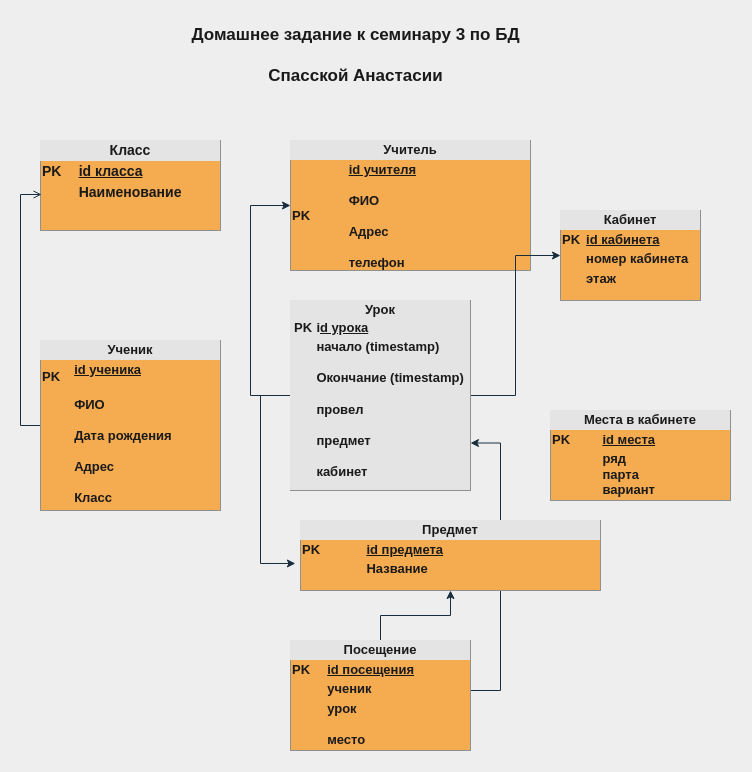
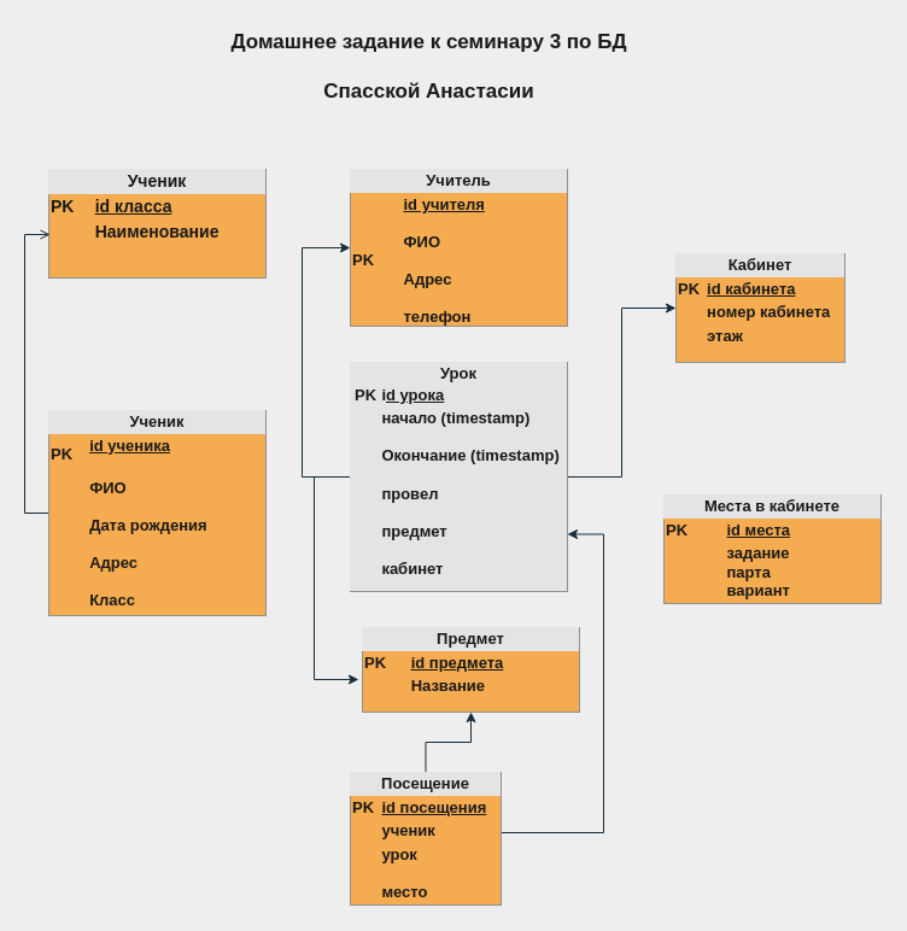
  <mxCell id="0" />
  <mxCell id="1" parent="0" />
- <mxCell id="2" value="&lt;div style=&quot;text-align: center; box-sizing: border-box; width: 100%; background: rgb(228, 228, 228); padding: 2px; font-size: 14px;&quot;&gt;Класс&lt;/div&gt;&lt;table style=&quot;width: 100%; font-size: 14px;&quot; cellpadding=&quot;2&quot; cellspacing=&quot;0&quot;&gt;&lt;tbody style=&quot;font-size: 14px;&quot;&gt;&lt;tr style=&quot;font-size: 14px;&quot;&gt;&lt;td style=&quot;font-size: 14px;&quot;&gt;PK&amp;nbsp;&lt;/td&gt;&lt;td style=&quot;font-size: 14px;&quot;&gt;&lt;u&gt;id класса&lt;/u&gt;&lt;/td&gt;&lt;/tr&gt;&lt;tr style=&quot;font-size: 14px;&quot;&gt;&lt;td style=&quot;font-size: 14px;&quot;&gt;&lt;br style=&quot;font-size: 14px;&quot;&gt;&lt;/td&gt;&lt;td style=&quot;font-size: 14px;&quot;&gt;Наименование&lt;/td&gt;&lt;/tr&gt;&lt;/tbody&gt;&lt;/table&gt;" style="verticalAlign=top;align=left;overflow=fill;html=1;fontStyle=1;fontSize=14;fillColor=#F5AB50;strokeColor=#909090;fontColor=#1A1A1A;" vertex="1" parent="1"><mxGeometry x="40" y="140" width="180" height="90" as="geometry" /></mxCell>
+ <mxCell id="2" value="&lt;div style=&quot;text-align: center; box-sizing: border-box; width: 100%; background: rgb(228, 228, 228); padding: 2px; font-size: 14px;&quot;&gt;Ученик&lt;/div&gt;&lt;table style=&quot;width: 100%; font-size: 14px;&quot; cellpadding=&quot;2&quot; cellspacing=&quot;0&quot;&gt;&lt;tbody style=&quot;font-size: 14px;&quot;&gt;&lt;tr style=&quot;font-size: 14px;&quot;&gt;&lt;td style=&quot;font-size: 14px;&quot;&gt;PK&amp;nbsp;&lt;/td&gt;&lt;td style=&quot;font-size: 14px;&quot;&gt;&lt;u&gt;id класса&lt;/u&gt;&lt;/td&gt;&lt;/tr&gt;&lt;tr style=&quot;font-size: 14px;&quot;&gt;&lt;td style=&quot;font-size: 14px;&quot;&gt;&lt;br style=&quot;font-size: 14px;&quot;&gt;&lt;/td&gt;&lt;td style=&quot;font-size: 14px;&quot;&gt;Наименование&lt;/td&gt;&lt;/tr&gt;&lt;/tbody&gt;&lt;/table&gt;" style="verticalAlign=top;align=left;overflow=fill;html=1;fontStyle=1;fontSize=14;fillColor=#F5AB50;strokeColor=#909090;fontColor=#1A1A1A;" vertex="1" parent="1"><mxGeometry x="40" y="140" width="180" height="90" as="geometry" /></mxCell>
  <mxCell id="3" style="edgeStyle=orthogonalEdgeStyle;rounded=0;orthogonalLoop=1;jettySize=auto;html=1;entryX=0.006;entryY=0.6;entryDx=0;entryDy=0;entryPerimeter=0;strokeColor=#182E3E;fontSize=13;fontColor=#1A1A1A;labelBackgroundColor=#EEEEEE;endArrow=open;" edge="1" parent="1" source="4" target="2"><mxGeometry relative="1" as="geometry"><Array as="points"><mxPoint x="20" y="425" /><mxPoint x="20" y="194" /></Array></mxGeometry></mxCell>
  <mxCell id="4" value="&lt;div style=&quot;text-align: center; box-sizing: border-box; width: 100%; background: rgb(228, 228, 228); padding: 2px; font-size: 13px;&quot;&gt;Ученик&lt;/div&gt;&lt;table style=&quot;width: 100%; font-size: 13px;&quot; cellpadding=&quot;2&quot; cellspacing=&quot;0&quot;&gt;&lt;tbody style=&quot;font-size: 13px;&quot;&gt;&lt;tr style=&quot;font-size: 13px;&quot;&gt;&lt;td style=&quot;font-size: 13px;&quot;&gt;PK&lt;/td&gt;&lt;td style=&quot;font-size: 13px;&quot;&gt;&lt;u&gt;id ученика&lt;/u&gt;&lt;br&gt;&lt;br&gt;&lt;/td&gt;&lt;/tr&gt;&lt;tr style=&quot;font-size: 13px;&quot;&gt;&lt;td style=&quot;font-size: 13px;&quot;&gt;&lt;br style=&quot;font-size: 13px;&quot;&gt;&lt;/td&gt;&lt;td style=&quot;font-size: 13px;&quot;&gt;ФИО&lt;br style=&quot;font-size: 13px;&quot;&gt;&lt;br style=&quot;font-size: 13px;&quot;&gt;Дата рождения&lt;br style=&quot;font-size: 13px;&quot;&gt;&lt;br style=&quot;font-size: 13px;&quot;&gt;Адрес&lt;br style=&quot;font-size: 13px;&quot;&gt;&lt;br style=&quot;font-size: 13px;&quot;&gt;Класс&lt;/td&gt;&lt;/tr&gt;&lt;tr style=&quot;font-size: 13px;&quot;&gt;&lt;td style=&quot;font-size: 13px;&quot;&gt;&lt;br style=&quot;font-size: 13px;&quot;&gt;&lt;/td&gt;&lt;td style=&quot;font-size: 13px;&quot;&gt;&lt;br style=&quot;font-size: 13px;&quot;&gt;&lt;/td&gt;&lt;/tr&gt;&lt;/tbody&gt;&lt;/table&gt;" style="verticalAlign=top;align=left;overflow=fill;html=1;strokeColor=#909090;fontColor=#1A1A1A;fillColor=#F5AB50;fontStyle=1;fontSize=13;" vertex="1" parent="1"><mxGeometry x="40" y="340" width="180" height="170" as="geometry" /></mxCell>
- <mxCell id="5" value="&lt;div style=&quot;text-align: center; box-sizing: border-box; width: 100%; background: rgb(228, 228, 228); padding: 2px;&quot;&gt;&lt;b&gt;&lt;font style=&quot;font-size: 13px;&quot;&gt;Учитель&lt;/font&gt;&lt;/b&gt;&lt;/div&gt;&lt;table style=&quot;width:100%;font-size:1em;&quot; cellpadding=&quot;2&quot; cellspacing=&quot;0&quot;&gt;&lt;tbody&gt;&lt;tr&gt;&lt;td&gt;&lt;b&gt;PK&lt;/b&gt;&lt;u&gt;&lt;br&gt;&lt;/u&gt;&lt;/td&gt;&lt;td&gt;&lt;b&gt;&lt;font style=&quot;font-size: 13px;&quot;&gt;&lt;u&gt;id учителя&lt;/u&gt;&lt;br&gt;&lt;br&gt;ФИО&lt;br&gt;&lt;br&gt;Адрес&lt;br&gt;&lt;br&gt;телефон&lt;/font&gt;&lt;/b&gt;&lt;/td&gt;&lt;/tr&gt;&lt;tr&gt;&lt;td&gt;&lt;b&gt;&lt;font style=&quot;font-size: 13px;&quot;&gt;&lt;br&gt;&lt;/font&gt;&lt;/b&gt;&lt;/td&gt;&lt;td&gt;&lt;br&gt;&lt;/td&gt;&lt;/tr&gt;&lt;/tbody&gt;&lt;/table&gt;" style="verticalAlign=top;align=left;overflow=fill;html=1;strokeColor=#909090;fontSize=13;fontColor=#1A1A1A;fillColor=#F5AB50;" vertex="1" parent="1"><mxGeometry x="290" y="140" width="240" height="130" as="geometry" /></mxCell>
+ <mxCell id="5" value="&lt;div style=&quot;text-align: center; box-sizing: border-box; width: 100%; background: rgb(228, 228, 228); padding: 2px;&quot;&gt;&lt;b&gt;&lt;font style=&quot;font-size: 13px;&quot;&gt;Учитель&lt;/font&gt;&lt;/b&gt;&lt;/div&gt;&lt;table style=&quot;width:100%;font-size:1em;&quot; cellpadding=&quot;2&quot; cellspacing=&quot;0&quot;&gt;&lt;tbody&gt;&lt;tr&gt;&lt;td&gt;&lt;b&gt;PK&lt;/b&gt;&lt;u&gt;&lt;br&gt;&lt;/u&gt;&lt;/td&gt;&lt;td&gt;&lt;b&gt;&lt;font style=&quot;font-size: 13px;&quot;&gt;&lt;u&gt;id учителя&lt;/u&gt;&lt;br&gt;&lt;br&gt;ФИО&lt;br&gt;&lt;br&gt;Адрес&lt;br&gt;&lt;br&gt;телефон&lt;/font&gt;&lt;/b&gt;&lt;/td&gt;&lt;/tr&gt;&lt;tr&gt;&lt;td&gt;&lt;b&gt;&lt;font style=&quot;font-size: 13px;&quot;&gt;&lt;br&gt;&lt;/font&gt;&lt;/b&gt;&lt;/td&gt;&lt;td&gt;&lt;br&gt;&lt;/td&gt;&lt;/tr&gt;&lt;/tbody&gt;&lt;/table&gt;" style="verticalAlign=top;align=left;overflow=fill;html=1;strokeColor=#909090;fontSize=13;fontColor=#1A1A1A;fillColor=#F5AB50;" vertex="1" parent="1"><mxGeometry x="290" y="140" width="180" height="130" as="geometry" /></mxCell>
  <mxCell id="6" style="edgeStyle=orthogonalEdgeStyle;rounded=0;orthogonalLoop=1;jettySize=auto;html=1;entryX=1;entryY=0.75;entryDx=0;entryDy=0;strokeColor=#182E3E;fontSize=13;fontColor=#1A1A1A;labelBackgroundColor=#EEEEEE;" edge="1" parent="1" source="8" target="12"><mxGeometry relative="1" as="geometry"><Array as="points"><mxPoint x="500" y="690" /><mxPoint x="500" y="443" /></Array></mxGeometry></mxCell>
  <mxCell id="7" style="edgeStyle=orthogonalEdgeStyle;rounded=0;orthogonalLoop=1;jettySize=auto;html=1;strokeColor=#182E3E;fontSize=13;fontColor=#1A1A1A;labelBackgroundColor=#EEEEEE;" edge="1" parent="1" source="8" target="14"><mxGeometry relative="1" as="geometry" /></mxCell>
- <mxCell id="8" value="&lt;div style=&quot;text-align: center; box-sizing: border-box; width: 100%; background: rgb(228, 228, 228); padding: 2px;&quot;&gt;&lt;b&gt;Посещение&lt;/b&gt;&lt;/div&gt;&lt;table style=&quot;width: 100%; font-size: 1em;&quot; cellpadding=&quot;2&quot; cellspacing=&quot;0&quot;&gt;&lt;tbody&gt;&lt;tr&gt;&lt;td&gt;&lt;b&gt;PK&lt;/b&gt;&lt;/td&gt;&lt;td&gt;&lt;b&gt;&lt;u&gt;id посещения&lt;/u&gt;&lt;/b&gt;&lt;/td&gt;&lt;/tr&gt;&lt;tr&gt;&lt;td&gt;&lt;br&gt;&lt;/td&gt;&lt;td&gt;&lt;b&gt;ученик&lt;br&gt;&lt;/b&gt;&lt;/td&gt;&lt;/tr&gt;&lt;tr&gt;&lt;td&gt;&lt;/td&gt;&lt;td&gt;&lt;b&gt;урок&lt;br&gt;&lt;br&gt;место&lt;/b&gt;&lt;/td&gt;&lt;/tr&gt;&lt;/tbody&gt;&lt;/table&gt;" style="verticalAlign=top;align=left;overflow=fill;html=1;strokeColor=#909090;fontSize=13;fontColor=#1A1A1A;fillColor=#F5AB50;" vertex="1" parent="1"><mxGeometry x="290" y="640" width="180" height="110" as="geometry" /></mxCell>
+ <mxCell id="8" value="&lt;div style=&quot;text-align: center; box-sizing: border-box; width: 100%; background: rgb(228, 228, 228); padding: 2px;&quot;&gt;&lt;b&gt;Посещение&lt;/b&gt;&lt;/div&gt;&lt;table style=&quot;width: 100%; font-size: 1em;&quot; cellpadding=&quot;2&quot; cellspacing=&quot;0&quot;&gt;&lt;tbody&gt;&lt;tr&gt;&lt;td&gt;&lt;b&gt;PK&lt;/b&gt;&lt;/td&gt;&lt;td&gt;&lt;b&gt;&lt;u&gt;id посещения&lt;/u&gt;&lt;/b&gt;&lt;/td&gt;&lt;/tr&gt;&lt;tr&gt;&lt;td&gt;&lt;br&gt;&lt;/td&gt;&lt;td&gt;&lt;b&gt;ученик&lt;br&gt;&lt;/b&gt;&lt;/td&gt;&lt;/tr&gt;&lt;tr&gt;&lt;td&gt;&lt;/td&gt;&lt;td&gt;&lt;b&gt;урок&lt;br&gt;&lt;br&gt;место&lt;/b&gt;&lt;/td&gt;&lt;/tr&gt;&lt;/tbody&gt;&lt;/table&gt;" style="verticalAlign=top;align=left;overflow=fill;html=1;strokeColor=#909090;fontSize=13;fontColor=#1A1A1A;fillColor=#F5AB50;" vertex="1" parent="1"><mxGeometry x="290" y="640" width="125" height="110" as="geometry" /></mxCell>
  <mxCell id="9" style="edgeStyle=orthogonalEdgeStyle;rounded=0;orthogonalLoop=1;jettySize=auto;html=1;entryX=0;entryY=0.5;entryDx=0;entryDy=0;strokeColor=#182E3E;fontSize=13;fontColor=#1A1A1A;labelBackgroundColor=#EEEEEE;" edge="1" parent="1" source="12" target="5"><mxGeometry relative="1" as="geometry"><Array as="points"><mxPoint x="250" y="395" /><mxPoint x="250" y="205" /></Array></mxGeometry></mxCell>
  <mxCell id="10" style="edgeStyle=orthogonalEdgeStyle;rounded=0;orthogonalLoop=1;jettySize=auto;html=1;entryX=-0.017;entryY=0.614;entryDx=0;entryDy=0;entryPerimeter=0;strokeColor=#182E3E;fontSize=13;fontColor=#1A1A1A;labelBackgroundColor=#EEEEEE;" edge="1" parent="1" source="12" target="14"><mxGeometry relative="1" as="geometry"><Array as="points"><mxPoint x="260" y="395" /><mxPoint x="260" y="563" /></Array></mxGeometry></mxCell>
  <mxCell id="11" style="edgeStyle=orthogonalEdgeStyle;rounded=0;orthogonalLoop=1;jettySize=auto;html=1;entryX=0;entryY=0.5;entryDx=0;entryDy=0;strokeColor=#182E3E;fontSize=13;fontColor=#1A1A1A;labelBackgroundColor=#EEEEEE;" edge="1" parent="1" source="12" target="13"><mxGeometry relative="1" as="geometry" /></mxCell>
  <mxCell id="12" value="&lt;div style=&quot;box-sizing:border-box;width:100%;background:#e4e4e4;padding:2px;&quot;&gt;&lt;div style=&quot;text-align: center;&quot;&gt;Урок&lt;/div&gt;&lt;table style=&quot;background-color: initial; font-size: 1em; width: 100%;&quot; cellpadding=&quot;2&quot; cellspacing=&quot;0&quot;&gt;&lt;tbody&gt;&lt;tr&gt;&lt;td&gt;PK&lt;/td&gt;&lt;td&gt;i&lt;u&gt;d урока&lt;/u&gt;&lt;br&gt;&lt;/td&gt;&lt;/tr&gt;&lt;tr&gt;&lt;td&gt;&lt;br&gt;&lt;/td&gt;&lt;td&gt;начало (timestamp)&lt;br&gt;&lt;br&gt;Окончание (timestamp)&lt;br&gt;&lt;br&gt;провел&lt;br&gt;&lt;br&gt;предмет&lt;br&gt;&lt;br&gt;кабинет&lt;br&gt;&lt;br&gt;&lt;/td&gt;&lt;/tr&gt;&lt;tr&gt;&lt;td&gt;&lt;/td&gt;&lt;td&gt;&lt;br&gt;&lt;/td&gt;&lt;/tr&gt;&lt;/tbody&gt;&lt;/table&gt;&lt;/div&gt;" style="verticalAlign=top;align=left;overflow=fill;html=1;strokeColor=#909090;fontSize=13;fontColor=#1A1A1A;fillColor=#F5AB50;fontStyle=1" vertex="1" parent="1"><mxGeometry x="290" y="300" width="180" height="190" as="geometry" /></mxCell>
  <mxCell id="13" value="&lt;div style=&quot;text-align: center; box-sizing: border-box; width: 100%; background: rgb(228, 228, 228); padding: 2px;&quot;&gt;&lt;b&gt;Кабинет&lt;/b&gt;&lt;/div&gt;&lt;table style=&quot;width:100%;font-size:1em;&quot; cellpadding=&quot;2&quot; cellspacing=&quot;0&quot;&gt;&lt;tbody&gt;&lt;tr&gt;&lt;td&gt;&lt;b&gt;PK&lt;/b&gt;&lt;/td&gt;&lt;td&gt;&lt;u&gt;&lt;b&gt;id кабинета&lt;/b&gt;&lt;/u&gt;&lt;/td&gt;&lt;/tr&gt;&lt;tr&gt;&lt;td&gt;&lt;b&gt;&lt;br&gt;&lt;/b&gt;&lt;/td&gt;&lt;td&gt;&lt;b&gt;номер кабинета&lt;/b&gt;&lt;/td&gt;&lt;/tr&gt;&lt;tr&gt;&lt;td&gt;&lt;/td&gt;&lt;td&gt;&lt;b&gt;этаж&lt;/b&gt;&lt;/td&gt;&lt;/tr&gt;&lt;/tbody&gt;&lt;/table&gt;" style="verticalAlign=top;align=left;overflow=fill;html=1;strokeColor=#909090;fontSize=13;fontColor=#1A1A1A;fillColor=#F5AB50;" vertex="1" parent="1"><mxGeometry x="560" y="210" width="140" height="90" as="geometry" /></mxCell>
- <mxCell id="14" value="&lt;div style=&quot;text-align: center; box-sizing: border-box; width: 100%; background: rgb(228, 228, 228); padding: 2px;&quot;&gt;Предмет&lt;/div&gt;&lt;table style=&quot;width: 100%; font-size: 1em;&quot; cellpadding=&quot;2&quot; cellspacing=&quot;0&quot;&gt;&lt;tbody&gt;&lt;tr&gt;&lt;td&gt;PK&lt;/td&gt;&lt;td&gt;&lt;u&gt;id предмета&lt;/u&gt;&lt;/td&gt;&lt;/tr&gt;&lt;tr&gt;&lt;td&gt;&lt;br&gt;&lt;/td&gt;&lt;td&gt;Название&lt;/td&gt;&lt;/tr&gt;&lt;/tbody&gt;&lt;/table&gt;" style="verticalAlign=top;align=left;overflow=fill;html=1;strokeColor=#909090;fontSize=13;fontColor=#1A1A1A;fillColor=#F5AB50;fontStyle=1" vertex="1" parent="1"><mxGeometry x="300" y="520" width="300" height="70" as="geometry" /></mxCell>
- <mxCell id="15" value="&lt;div style=&quot;text-align: center; box-sizing: border-box; width: 100%; background: rgb(228, 228, 228); padding: 2px;&quot;&gt;&lt;b&gt;Места в кабинете&lt;/b&gt;&lt;/div&gt;&lt;table style=&quot;width:100%;font-size:1em;&quot; cellpadding=&quot;2&quot; cellspacing=&quot;0&quot;&gt;&lt;tbody&gt;&lt;tr&gt;&lt;td&gt;&lt;b&gt;PK&lt;/b&gt;&lt;/td&gt;&lt;td&gt;&lt;u&gt;&lt;b&gt;id места&lt;/b&gt;&lt;/u&gt;&lt;/td&gt;&lt;/tr&gt;&lt;tr&gt;&lt;td&gt;&lt;b&gt;&lt;br&gt;&lt;/b&gt;&lt;/td&gt;&lt;td&gt;&lt;b&gt;ряд&lt;br&gt;парта&lt;br&gt;вариант&lt;/b&gt;&lt;/td&gt;&lt;/tr&gt;&lt;/tbody&gt;&lt;/table&gt;" style="verticalAlign=top;align=left;overflow=fill;html=1;strokeColor=#909090;fontSize=13;fontColor=#1A1A1A;fillColor=#F5AB50;" vertex="1" parent="1"><mxGeometry x="550" y="410" width="180" height="90" as="geometry" /></mxCell>
+ <mxCell id="14" value="&lt;div style=&quot;text-align: center; box-sizing: border-box; width: 100%; background: rgb(228, 228, 228); padding: 2px;&quot;&gt;Предмет&lt;/div&gt;&lt;table style=&quot;width: 100%; font-size: 1em;&quot; cellpadding=&quot;2&quot; cellspacing=&quot;0&quot;&gt;&lt;tbody&gt;&lt;tr&gt;&lt;td&gt;PK&lt;/td&gt;&lt;td&gt;&lt;u&gt;id предмета&lt;/u&gt;&lt;/td&gt;&lt;/tr&gt;&lt;tr&gt;&lt;td&gt;&lt;br&gt;&lt;/td&gt;&lt;td&gt;Название&lt;/td&gt;&lt;/tr&gt;&lt;/tbody&gt;&lt;/table&gt;" style="verticalAlign=top;align=left;overflow=fill;html=1;strokeColor=#909090;fontSize=13;fontColor=#1A1A1A;fillColor=#F5AB50;fontStyle=1" vertex="1" parent="1"><mxGeometry x="300" y="520" width="180" height="70" as="geometry" /></mxCell>
+ <mxCell id="15" value="&lt;div style=&quot;text-align: center; box-sizing: border-box; width: 100%; background: rgb(228, 228, 228); padding: 2px;&quot;&gt;&lt;b&gt;Места в кабинете&lt;/b&gt;&lt;/div&gt;&lt;table style=&quot;width:100%;font-size:1em;&quot; cellpadding=&quot;2&quot; cellspacing=&quot;0&quot;&gt;&lt;tbody&gt;&lt;tr&gt;&lt;td&gt;&lt;b&gt;PK&lt;/b&gt;&lt;/td&gt;&lt;td&gt;&lt;u&gt;&lt;b&gt;id места&lt;/b&gt;&lt;/u&gt;&lt;/td&gt;&lt;/tr&gt;&lt;tr&gt;&lt;td&gt;&lt;b&gt;&lt;br&gt;&lt;/b&gt;&lt;/td&gt;&lt;td&gt;&lt;b&gt;задание&lt;br&gt;парта&lt;br&gt;вариант&lt;/b&gt;&lt;/td&gt;&lt;/tr&gt;&lt;/tbody&gt;&lt;/table&gt;" style="verticalAlign=top;align=left;overflow=fill;html=1;strokeColor=#909090;fontSize=13;fontColor=#1A1A1A;fillColor=#F5AB50;" vertex="1" parent="1"><mxGeometry x="550" y="410" width="180" height="90" as="geometry" /></mxCell>
  <mxCell id="16" value="Домашнее задание к семинару 3 по БД&lt;br style=&quot;font-size: 17px;&quot;&gt;&lt;br style=&quot;font-size: 17px;&quot;&gt;Спасской Анастасии" style="text;html=1;align=center;verticalAlign=middle;resizable=0;points=[];autosize=1;strokeColor=none;fillColor=none;fontColor=#1A1A1A;fontStyle=1;fontSize=17;" vertex="1" parent="1"><mxGeometry x="180" width="350" height="70" as="geometry" y="20" /></mxCell>
